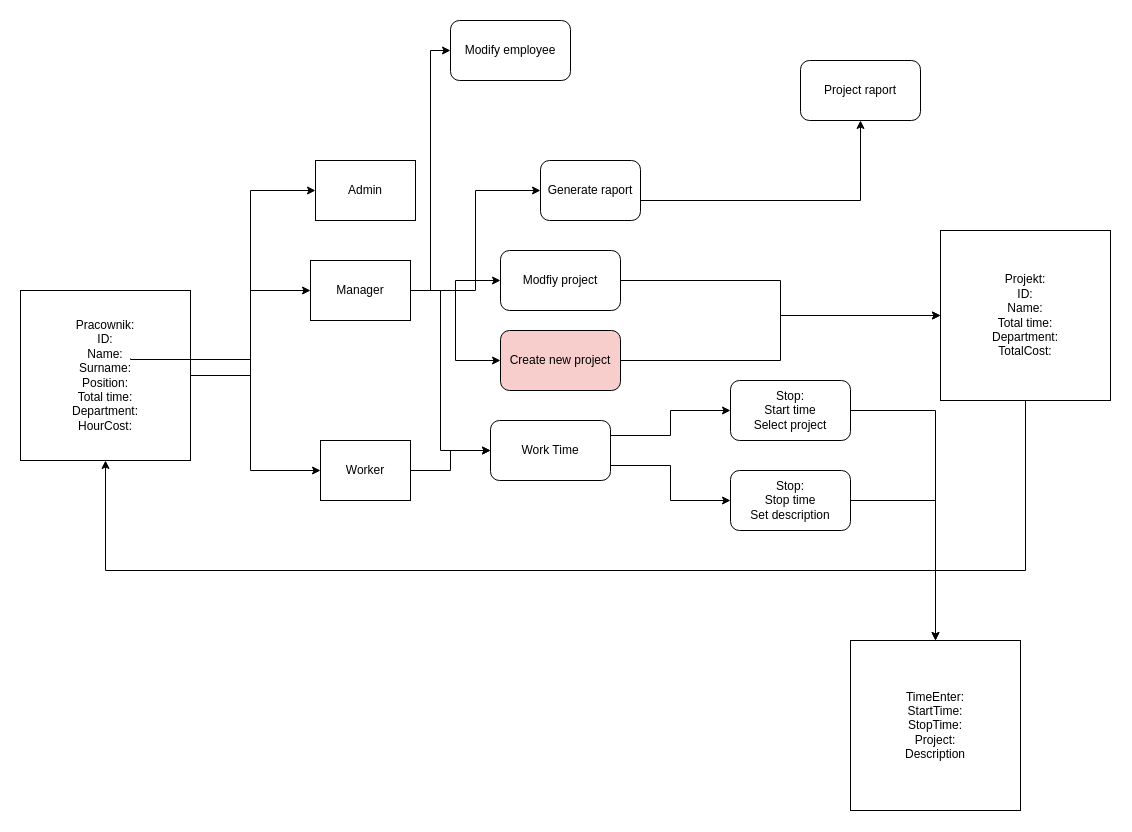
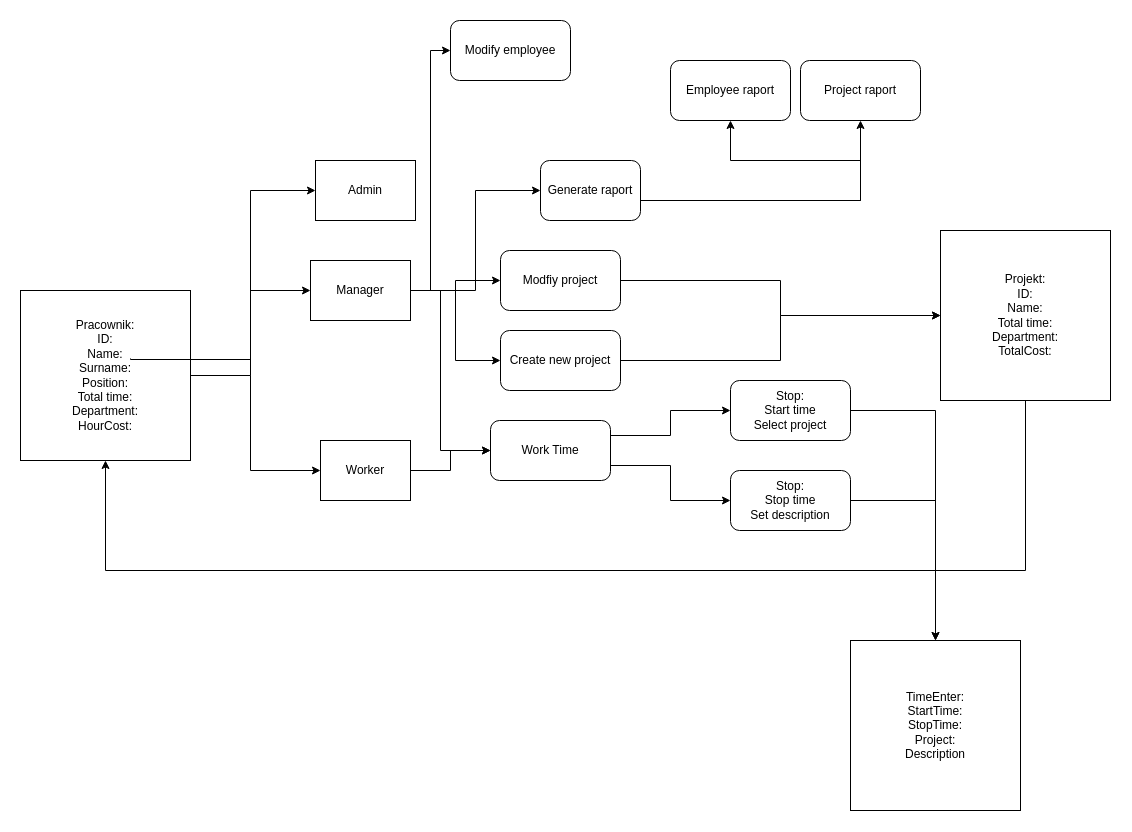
  <mxCell id="0" />
  <mxCell id="1" parent="0" />
  <mxCell id="2" style="edgeStyle=orthogonalEdgeStyle;rounded=0;orthogonalLoop=1;jettySize=auto;html=1;exitX=1;exitY=0.5;exitDx=0;exitDy=0;entryX=0;entryY=0.5;entryDx=0;entryDy=0;" edge="1" parent="1" source="4" target="10"><mxGeometry relative="1" as="geometry" /></mxCell>
  <mxCell id="3" style="edgeStyle=orthogonalEdgeStyle;rounded=0;orthogonalLoop=1;jettySize=auto;html=1;exitX=1;exitY=0.5;exitDx=0;exitDy=0;" edge="1" parent="1" source="4" target="12"><mxGeometry relative="1" as="geometry"><Array as="points"><mxPoint x="250" y="375" /><mxPoint x="250" y="470" /></Array></mxGeometry></mxCell>
  <mxCell id="4" value="Pracownik:&lt;br&gt;ID:&lt;br&gt;Name:&lt;br&gt;Surname:&lt;br&gt;Position:&lt;br&gt;Total time:&lt;br&gt;Department:&lt;br&gt;HourCost:" style="rounded=0;whiteSpace=wrap;html=1;" vertex="1" parent="1"><mxGeometry x="20" y="290" width="170" height="170" as="geometry" /></mxCell>
  <mxCell id="5" style="edgeStyle=orthogonalEdgeStyle;rounded=0;orthogonalLoop=1;jettySize=auto;html=1;exitX=1;exitY=0.5;exitDx=0;exitDy=0;entryX=0;entryY=0.5;entryDx=0;entryDy=0;" edge="1" parent="1" source="10" target="15"><mxGeometry relative="1" as="geometry"><Array as="points"><mxPoint x="440" y="290" /><mxPoint x="440" y="450" /></Array></mxGeometry></mxCell>
  <mxCell id="6" style="edgeStyle=orthogonalEdgeStyle;rounded=0;orthogonalLoop=1;jettySize=auto;html=1;exitX=1;exitY=0.5;exitDx=0;exitDy=0;entryX=0;entryY=0.5;entryDx=0;entryDy=0;" edge="1" parent="1" source="10" target="17"><mxGeometry relative="1" as="geometry" /></mxCell>
  <mxCell id="7" style="edgeStyle=orthogonalEdgeStyle;rounded=0;orthogonalLoop=1;jettySize=auto;html=1;exitX=1;exitY=0.5;exitDx=0;exitDy=0;entryX=0;entryY=0.5;entryDx=0;entryDy=0;" edge="1" parent="1" source="10" target="19"><mxGeometry relative="1" as="geometry" /></mxCell>
  <mxCell id="8" style="edgeStyle=orthogonalEdgeStyle;rounded=0;orthogonalLoop=1;jettySize=auto;html=1;exitX=1;exitY=0.5;exitDx=0;exitDy=0;entryX=0;entryY=0.5;entryDx=0;entryDy=0;" edge="1" parent="1" source="10" target="22"><mxGeometry relative="1" as="geometry"><mxPoint x="450" y="220" as="targetPoint" /></mxGeometry></mxCell>
  <mxCell id="9" style="edgeStyle=orthogonalEdgeStyle;rounded=0;orthogonalLoop=1;jettySize=auto;html=1;exitX=1;exitY=0.5;exitDx=0;exitDy=0;entryX=0;entryY=0.5;entryDx=0;entryDy=0;" edge="1" parent="1" source="10" target="26"><mxGeometry relative="1" as="geometry" /></mxCell>
  <mxCell id="10" value="Manager" style="rounded=0;whiteSpace=wrap;html=1;" vertex="1" parent="1"><mxGeometry x="310" y="260" width="100" height="60" as="geometry" /></mxCell>
  <mxCell id="11" style="edgeStyle=orthogonalEdgeStyle;rounded=0;orthogonalLoop=1;jettySize=auto;html=1;exitX=1;exitY=0.5;exitDx=0;exitDy=0;" edge="1" parent="1" source="12" target="15"><mxGeometry relative="1" as="geometry" /></mxCell>
  <mxCell id="12" value="Worker" style="rounded=0;whiteSpace=wrap;html=1;" vertex="1" parent="1"><mxGeometry x="320" y="440" width="90" height="60" as="geometry" /></mxCell>
  <mxCell id="13" style="edgeStyle=orthogonalEdgeStyle;rounded=0;orthogonalLoop=1;jettySize=auto;html=1;exitX=1;exitY=0.25;exitDx=0;exitDy=0;entryX=0;entryY=0.5;entryDx=0;entryDy=0;" edge="1" parent="1" source="15" target="31"><mxGeometry relative="1" as="geometry"><mxPoint x="680" y="435" as="targetPoint" /></mxGeometry></mxCell>
  <mxCell id="14" style="edgeStyle=orthogonalEdgeStyle;rounded=0;orthogonalLoop=1;jettySize=auto;html=1;exitX=1;exitY=0.75;exitDx=0;exitDy=0;entryX=0;entryY=0.5;entryDx=0;entryDy=0;" edge="1" parent="1" source="15" target="29"><mxGeometry relative="1" as="geometry"><mxPoint x="680" y="465" as="targetPoint" /></mxGeometry></mxCell>
  <mxCell id="15" value="Work Time" style="rounded=1;whiteSpace=wrap;html=1;" vertex="1" parent="1"><mxGeometry x="490" y="420" width="120" height="60" as="geometry" /></mxCell>
  <mxCell id="16" style="edgeStyle=orthogonalEdgeStyle;rounded=0;orthogonalLoop=1;jettySize=auto;html=1;exitX=1;exitY=0.5;exitDx=0;exitDy=0;entryX=0;entryY=0.5;entryDx=0;entryDy=0;" edge="1" parent="1" source="17" target="25"><mxGeometry relative="1" as="geometry" /></mxCell>
- <mxCell id="17" value="Create new project" style="rounded=1;whiteSpace=wrap;html=1;fillColor=#f8cecc;" vertex="1" parent="1"><mxGeometry x="500" y="330" width="120" height="60" as="geometry" /></mxCell>
+ <mxCell id="17" value="Create new project" style="rounded=1;whiteSpace=wrap;html=1;" vertex="1" parent="1"><mxGeometry x="500" y="330" width="120" height="60" as="geometry" /></mxCell>
  <mxCell id="18" style="edgeStyle=orthogonalEdgeStyle;rounded=0;orthogonalLoop=1;jettySize=auto;html=1;exitX=1;exitY=0.5;exitDx=0;exitDy=0;entryX=0;entryY=0.5;entryDx=0;entryDy=0;" edge="1" parent="1" source="19" target="25"><mxGeometry relative="1" as="geometry"><Array as="points"><mxPoint x="780" y="280" /><mxPoint x="780" y="315" /></Array></mxGeometry></mxCell>
  <mxCell id="19" value="Modfiy project" style="rounded=1;whiteSpace=wrap;html=1;" vertex="1" parent="1"><mxGeometry x="500" y="250" width="120" height="60" as="geometry" /></mxCell>
+ <mxCell id="20" style="edgeStyle=orthogonalEdgeStyle;rounded=0;orthogonalLoop=1;jettySize=auto;html=1;exitX=1;exitY=0.5;exitDx=0;exitDy=0;entryX=0.5;entryY=1;entryDx=0;entryDy=0;" edge="1" parent="1" source="22" target="27"><mxGeometry relative="1" as="geometry"><Array as="points"><mxPoint x="860" y="200" /><mxPoint x="860" y="160" /><mxPoint x="730" y="160" /></Array></mxGeometry></mxCell>
  <mxCell id="21" style="edgeStyle=orthogonalEdgeStyle;rounded=0;orthogonalLoop=1;jettySize=auto;html=1;exitX=1;exitY=0.5;exitDx=0;exitDy=0;entryX=0.5;entryY=1;entryDx=0;entryDy=0;" edge="1" parent="1" source="22" target="23"><mxGeometry relative="1" as="geometry"><Array as="points"><mxPoint x="640" y="200" /><mxPoint x="860" y="200" /></Array></mxGeometry></mxCell>
  <mxCell id="22" value="Generate raport" style="rounded=1;whiteSpace=wrap;html=1;" vertex="1" parent="1"><mxGeometry x="540" y="160" width="100" height="60" as="geometry" /></mxCell>
  <mxCell id="23" value="Project raport" style="rounded=1;whiteSpace=wrap;html=1;" vertex="1" parent="1"><mxGeometry x="800" y="60" width="120" height="60" as="geometry" /></mxCell>
  <mxCell id="24" style="edgeStyle=orthogonalEdgeStyle;rounded=0;orthogonalLoop=1;jettySize=auto;html=1;exitX=0.5;exitY=1;exitDx=0;exitDy=0;entryX=0.5;entryY=1;entryDx=0;entryDy=0;" edge="1" parent="1" source="25" target="4"><mxGeometry relative="1" as="geometry"><Array as="points"><mxPoint x="1025" y="570" /><mxPoint x="105" y="570" /></Array></mxGeometry></mxCell>
  <mxCell id="25" value="Projekt:&lt;br&gt;ID:&lt;br&gt;Name:&lt;br&gt;Total time:&lt;br&gt;Department:&lt;br&gt;TotalCost:" style="rounded=0;whiteSpace=wrap;html=1;" vertex="1" parent="1"><mxGeometry x="940" y="230" width="170" height="170" as="geometry" /></mxCell>
  <mxCell id="26" value="Modify employee" style="rounded=1;whiteSpace=wrap;html=1;" vertex="1" parent="1"><mxGeometry x="450" y="20" width="120" height="60" as="geometry" /></mxCell>
+ <mxCell id="27" value="Employee raport" style="rounded=1;whiteSpace=wrap;html=1;" vertex="1" parent="1"><mxGeometry x="670" y="60" width="120" height="60" as="geometry" /></mxCell>
  <mxCell id="28" style="edgeStyle=orthogonalEdgeStyle;rounded=0;orthogonalLoop=1;jettySize=auto;html=1;exitX=1;exitY=0.5;exitDx=0;exitDy=0;" edge="1" parent="1" source="29" target="32"><mxGeometry relative="1" as="geometry" /></mxCell>
  <mxCell id="29" value="Stop:&lt;br&gt;Stop time&lt;br&gt;Set description" style="rounded=1;whiteSpace=wrap;html=1;" vertex="1" parent="1"><mxGeometry x="730" y="470" width="120" height="60" as="geometry" /></mxCell>
  <mxCell id="30" style="edgeStyle=orthogonalEdgeStyle;rounded=0;orthogonalLoop=1;jettySize=auto;html=1;exitX=1;exitY=0.5;exitDx=0;exitDy=0;" edge="1" parent="1" source="31" target="32"><mxGeometry relative="1" as="geometry" /></mxCell>
  <mxCell id="31" value="Stop:&lt;br&gt;Start time&lt;br&gt;Select project" style="rounded=1;whiteSpace=wrap;html=1;" vertex="1" parent="1"><mxGeometry x="730" y="380" width="120" height="60" as="geometry" /></mxCell>
  <mxCell id="32" value="TimeEnter:&lt;br&gt;StartTime:&lt;br&gt;StopTime:&lt;br&gt;Project:&lt;br&gt;Description" style="rounded=0;whiteSpace=wrap;html=1;" vertex="1" parent="1"><mxGeometry x="850" y="640" width="170" height="170" as="geometry" /></mxCell>
  <mxCell id="33" value="Admin" style="rounded=0;whiteSpace=wrap;html=1;" vertex="1" parent="1"><mxGeometry x="315" y="160" width="100" height="60" as="geometry" /></mxCell>
  <mxCell id="34" style="edgeStyle=orthogonalEdgeStyle;rounded=0;orthogonalLoop=1;jettySize=auto;html=1;exitX=1;exitY=0.5;exitDx=0;exitDy=0;entryX=0;entryY=0.5;entryDx=0;entryDy=0;" edge="1" parent="1" target="33"><mxGeometry relative="1" as="geometry"><mxPoint x="130" y="357.98" as="sourcePoint" /><mxPoint x="230" y="160" as="targetPoint" /><Array as="points"><mxPoint x="130" y="359" /><mxPoint x="250" y="359" /><mxPoint x="250" y="190" /></Array></mxGeometry></mxCell>
